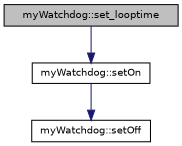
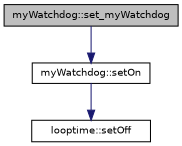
  digraph {
    rankdir=TB
    node [color=black fillcolor=white fontname=Helvetica fontsize=10 shape=record style=filled]
    edge [color=midnightblue fontname=Helvetica fontsize=10 labelfontname=Helvetica labelfontsize=10 style=solid]
-   n1 [fillcolor=grey75 fontcolor=black height=0.2 label="myWatchdog::set_looptime" width=0.4]
+   n1 [fillcolor=grey75 fontcolor=black height=0.2 label="myWatchdog::set_myWatchdog" width=0.4]
    n2 [height=0.2 label="myWatchdog::setOn" width=0.4]
-   n3 [height=0.2 label="myWatchdog::setOff" width=0.4]
+   n3 [height=0.2 label="looptime::setOff" width=0.4]
    n1 -> n2
    n2 -> n3
  }
